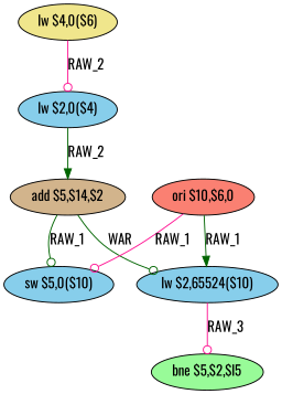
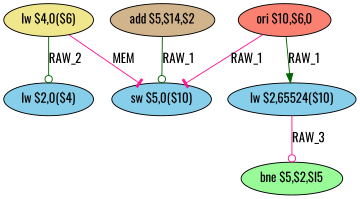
  digraph {
    fontname=Oswald
    node [fillcolor=skyblue fontname=Oswald shape=ellipse style=filled]
    edge [arrowhead=odot color=darkgreen fontname=Oswald]
    n1 [fillcolor=khaki label="lw $4,0($6)"]
    n2 [label="lw $2,0($4)"]
    n3 [label="sw $5,0($10)"]
    n4 [fillcolor=tan label="add $5,$14,$2"]
    n5 [label="lw $2,65524($10)"]
    n6 [fillcolor=palegreen label="bne $5,$2,$l5"]
    n7 [fillcolor=salmon label="ori $10,$6,0"]
-   n1 -> n2 [color=deeppink label=RAW_2]
-   n2 -> n4 [arrowhead=normal label=RAW_2]
+   n1 -> n2 [label=RAW_2]
+   n1 -> n3 [arrowhead=tee color=deeppink label=MEM]
    n4 -> n3 [label=RAW_1]
-   n4 -> n5 [label=WAR]
    n5 -> n6 [color=deeppink label=RAW_3]
-   n7 -> n3 [color=deeppink label=RAW_1]
+   n7 -> n3 [arrowhead=tee color=deeppink label=RAW_1]
    n7 -> n5 [arrowhead=normal label=RAW_1]
  }
